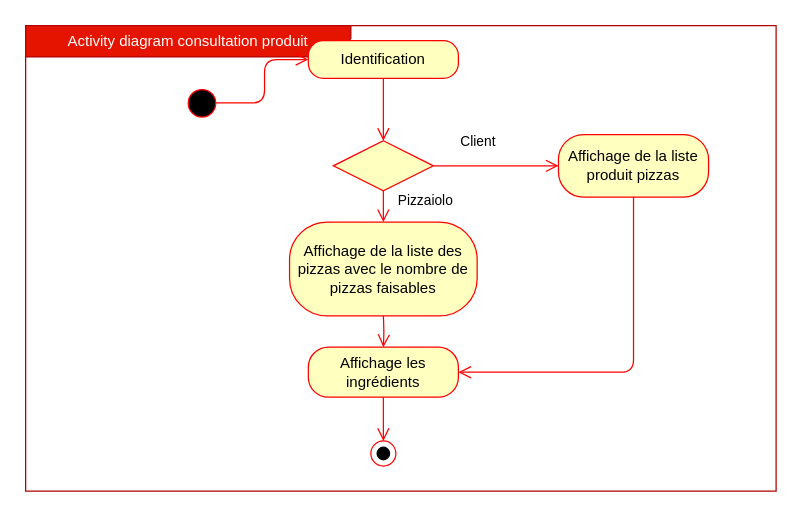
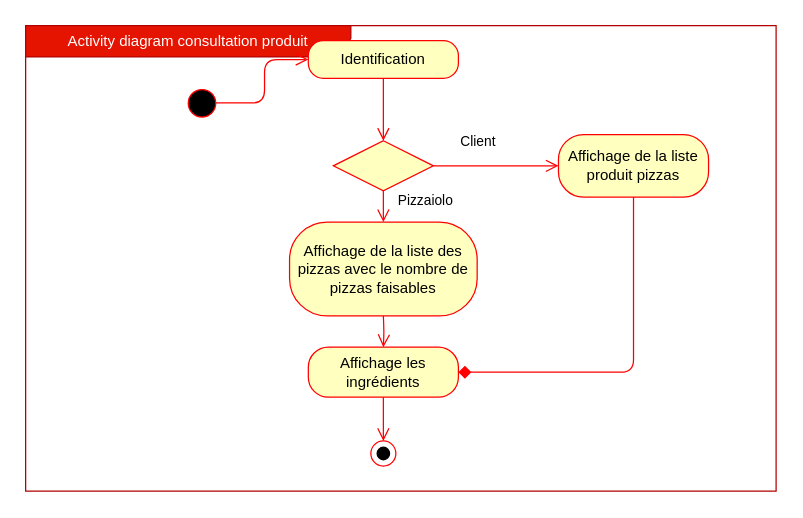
  <mxCell id="0" />
  <mxCell id="1" parent="0" />
  <mxCell id="2" value="Activity diagram consultation produit" style="shape=umlFrame;whiteSpace=wrap;html=1;labelBackgroundColor=none;strokeColor=#B20000;fillColor=#e51400;fontColor=#ffffff;width=260;height=25;" vertex="1" parent="1"><mxGeometry x="20" y="20" width="600" height="372" as="geometry" /></mxCell>
  <mxCell id="3" value="" style="ellipse;whiteSpace=wrap;html=1;aspect=fixed;strokeColor=#FF0000;" vertex="1" parent="1"><mxGeometry x="296" y="352" width="20" height="20" as="geometry" /></mxCell>
  <mxCell id="4" value="" style="ellipse;whiteSpace=wrap;html=1;aspect=fixed;labelBackgroundColor=#000000;fillColor=#000000;" vertex="1" parent="1"><mxGeometry x="301" y="357" width="10" height="10" as="geometry" /></mxCell>
  <mxCell id="5" value="" style="ellipse;html=1;shape=startState;fillColor=#000000;strokeColor=#ff0000;fontColor=#000000;" vertex="1" parent="1"><mxGeometry x="146" y="67" width="30" height="30" as="geometry" /></mxCell>
  <mxCell id="6" value="" style="edgeStyle=orthogonalEdgeStyle;html=1;verticalAlign=bottom;endArrow=open;endSize=8;strokeColor=#ff0000;entryX=0;entryY=0.5;entryDx=0;entryDy=0;exitX=0.868;exitY=0.491;exitDx=0;exitDy=0;exitPerimeter=0;" edge="1" parent="1" source="5" target="7"><mxGeometry relative="1" as="geometry"><mxPoint x="236" y="72" as="targetPoint" /><mxPoint x="176" y="77" as="sourcePoint" /></mxGeometry></mxCell>
  <mxCell id="7" value="Identification" style="rounded=1;whiteSpace=wrap;html=1;arcSize=40;fontColor=#000000;fillColor=#ffffc0;strokeColor=#ff0000;" vertex="1" parent="1"><mxGeometry x="246" y="32" width="120" height="30" as="geometry" /></mxCell>
  <mxCell id="8" value="" style="edgeStyle=orthogonalEdgeStyle;html=1;verticalAlign=bottom;endArrow=open;endSize=8;strokeColor=#ff0000;entryX=0.5;entryY=0;entryDx=0;entryDy=0;" edge="1" parent="1" source="7" target="9"><mxGeometry relative="1" as="geometry"><mxPoint x="306" y="157" as="targetPoint" /><Array as="points" /></mxGeometry></mxCell>
  <mxCell id="9" value="" style="rhombus;whiteSpace=wrap;html=1;fillColor=#ffffc0;strokeColor=#ff0000;" vertex="1" parent="1"><mxGeometry x="266" y="112" width="80" height="40" as="geometry" /></mxCell>
  <mxCell id="10" value="Client" style="edgeStyle=orthogonalEdgeStyle;html=1;align=left;verticalAlign=bottom;endArrow=open;endSize=8;strokeColor=#ff0000;" edge="1" parent="1" source="9"><mxGeometry x="-0.6" y="10" relative="1" as="geometry"><mxPoint x="446" y="132" as="targetPoint" /><mxPoint as="offset" /></mxGeometry></mxCell>
  <mxCell id="11" value="&lt;span&gt;Pizzaiolo&lt;/span&gt;" style="edgeStyle=orthogonalEdgeStyle;html=1;align=left;verticalAlign=top;endArrow=open;endSize=8;strokeColor=#ff0000;labelBackgroundColor=none;" edge="1" parent="1" source="9"><mxGeometry x="-1" y="11" relative="1" as="geometry"><mxPoint x="306" y="177" as="targetPoint" /><mxPoint x="-1" y="-5" as="offset" /></mxGeometry></mxCell>
  <mxCell id="12" value="Affichage de la liste produit pizzas" style="rounded=1;whiteSpace=wrap;html=1;arcSize=40;fontColor=#000000;fillColor=#ffffc0;strokeColor=#ff0000;" vertex="1" parent="1"><mxGeometry x="446" y="107" width="120" height="50" as="geometry" /></mxCell>
  <mxCell id="13" value="&lt;span&gt;Affichage de la liste des pizzas avec le nombre de pizzas faisables&lt;/span&gt;" style="rounded=1;whiteSpace=wrap;html=1;arcSize=40;fontColor=#000000;fillColor=#ffffc0;strokeColor=#ff0000;" vertex="1" parent="1"><mxGeometry x="231" y="177" width="150" height="75" as="geometry" /></mxCell>
  <mxCell id="14" value="Affichage les ingrédients" style="rounded=1;whiteSpace=wrap;html=1;arcSize=40;fontColor=#000000;fillColor=#ffffc0;strokeColor=#ff0000;" vertex="1" parent="1"><mxGeometry x="246" y="277" width="120" height="40" as="geometry" /></mxCell>
  <mxCell id="15" value="" style="edgeStyle=orthogonalEdgeStyle;html=1;align=left;verticalAlign=top;endArrow=open;endSize=8;strokeColor=#ff0000;labelBackgroundColor=none;" edge="1" parent="1" target="14"><mxGeometry x="-1" y="11" relative="1" as="geometry"><mxPoint x="316" y="187" as="targetPoint" /><mxPoint x="-1" y="-5" as="offset" /><mxPoint x="306" y="252" as="sourcePoint" /></mxGeometry></mxCell>
- <mxCell id="16" value="" style="edgeStyle=orthogonalEdgeStyle;html=1;align=left;verticalAlign=top;endArrow=open;endSize=8;strokeColor=#ff0000;labelBackgroundColor=none;exitX=0.5;exitY=1;exitDx=0;exitDy=0;entryX=1;entryY=0.5;entryDx=0;entryDy=0;" edge="1" parent="1" source="12" target="14"><mxGeometry x="-1" y="11" relative="1" as="geometry"><mxPoint x="316" y="287" as="targetPoint" /><mxPoint x="-1" y="-5" as="offset" /><mxPoint x="316" y="262" as="sourcePoint" /></mxGeometry></mxCell>
+ <mxCell id="16" value="" style="edgeStyle=orthogonalEdgeStyle;html=1;align=left;verticalAlign=top;endArrow=diamond;endSize=8;strokeColor=#ff0000;labelBackgroundColor=none;exitX=0.5;exitY=1;exitDx=0;exitDy=0;entryX=1;entryY=0.5;entryDx=0;entryDy=0;" edge="1" parent="1" source="12" target="14"><mxGeometry x="-1" y="11" relative="1" as="geometry"><mxPoint x="316" y="287" as="targetPoint" /><mxPoint x="-1" y="-5" as="offset" /><mxPoint x="316" y="262" as="sourcePoint" /></mxGeometry></mxCell>
  <mxCell id="17" value="" style="edgeStyle=orthogonalEdgeStyle;html=1;align=left;verticalAlign=top;endArrow=open;endSize=8;strokeColor=#ff0000;labelBackgroundColor=none;entryX=0.5;entryY=0;entryDx=0;entryDy=0;" edge="1" parent="1" source="14" target="3"><mxGeometry x="-1" y="11" relative="1" as="geometry"><mxPoint x="316" y="287" as="targetPoint" /><mxPoint x="-1" y="-5" as="offset" /><mxPoint x="306" y="322" as="sourcePoint" /></mxGeometry></mxCell>
